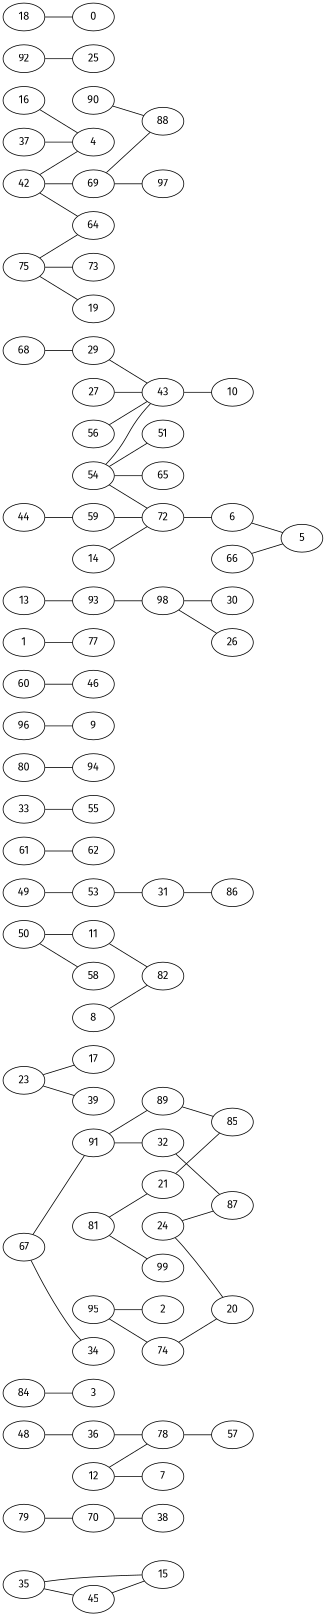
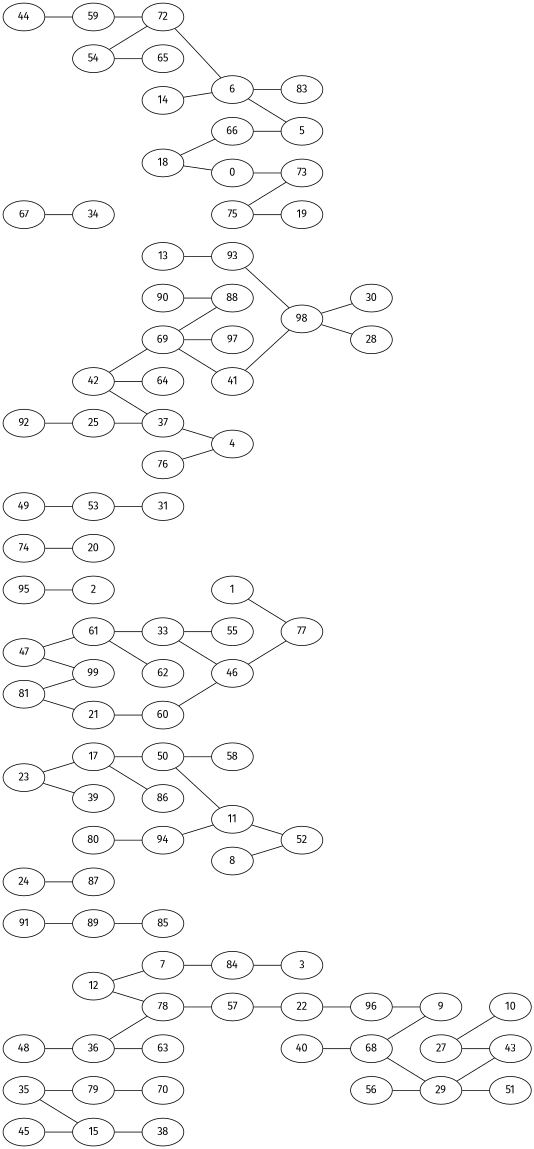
  graph {
    fontname="Fira Sans"
    rankdir=LR
    node [fontname="Fira Sans"]
    edge [fontname="Fira Sans"]
    35
    79
    15
    70
    38
    12
    78
    7
    57
    84
+   22
    91
    89
-   32
    85
    87
    23
    17
    39
    50
    11
    58
    45
    21
    3
-   82
+   82 [label=52]
    36
+   63
    95
    74
    2
    20
    81
    99
    31
    86
+   47
    61
    33
    62
    24
    80
    94
    49
    53
    96
    8
    46
    55
    77
    98
    30
-   26
+   26 [label=28]
    1
    13
    93
    68
    9
    29
    43
    10
    48
    67
    34
    27
    54
    51
    72
    65
    6
    69
    97
    88
+   41
    5
+   83
    60
    59
    90
    44
    42
    37
    64
    4
-   16
+   16 [label=76]
    66
    25
    18
    0
    73
    92
    75
    19
    14
    56
-   35 -- 45
+   40
+   35 -- 79
    35 -- 15
    79 -- 70
-   70 -- 38
+   15 -- 38
    12 -- 78
    12 -- 7
    78 -- 57
+   7 -- 84
+   57 -- 22
    84 -- 3
+   22 -- 96
    91 -- 89
-   91 -- 32
    89 -- 85
-   32 -- 87
    23 -- 17
    23 -- 39
+   17 -- 50
    50 -- 11
    50 -- 58
    11 -- 82
    45 -- 15
-   21 -- 85
+   21 -- 60
    36 -- 78
-   95 -- 74
+   36 -- 63
    95 -- 2
    74 -- 20
    81 -- 21
    81 -- 99
-   31 -- 86
+   17 -- 86
+   47 -- 99
+   47 -- 61
+   61 -- 33
    61 -- 62
+   33 -- 46
    33 -- 55
    24 -- 87
-   24 -- 20
    80 -- 94
+   94 -- 11
    49 -- 53
    53 -- 31
    96 -- 9
    8 -- 82
+   46 -- 77
    98 -- 30
    98 -- 26
    1 -- 77
    13 -- 93
    93 -- 98
+   68 -- 9
    68 -- 29
    29 -- 43
-   43 -- 10
+   27 -- 10
    48 -- 36
-   67 -- 91
    67 -- 34
    27 -- 43
-   54 -- 43
-   54 -- 51
+   29 -- 51
    54 -- 72
    54 -- 65
    72 -- 6
    6 -- 5
+   6 -- 83
    69 -- 97
    69 -- 88
+   69 -- 41
+   41 -- 98
    60 -- 46
    59 -- 72
    90 -- 88
    44 -- 59
    42 -- 69
-   42 -- 4
+   42 -- 37
    42 -- 64
    37 -- 4
    16 -- 4
    66 -- 5
+   25 -- 37
+   18 -- 66
    18 -- 0
+   0 -- 73
    92 -- 25
-   75 -- 64
    75 -- 73
    75 -- 19
-   14 -- 72
-   56 -- 43
+   14 -- 6
+   56 -- 29
+   40 -- 68
  }
